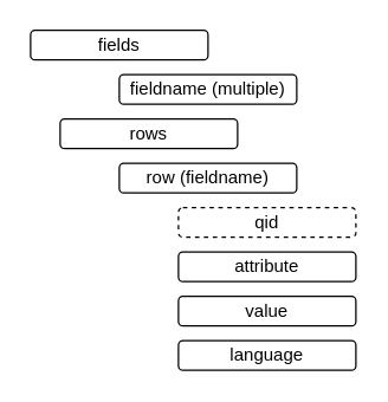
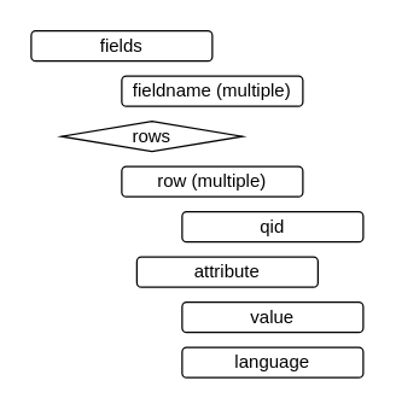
  <mxCell id="0" />
  <mxCell id="1" parent="0" />
  <mxCell id="2" value="fields" style="rounded=1;whiteSpace=wrap;html=1;" vertex="1" parent="1"><mxGeometry x="20" y="20" width="120" height="20" as="geometry" /></mxCell>
  <mxCell id="3" value="fieldname (multiple)" style="rounded=1;whiteSpace=wrap;html=1;" vertex="1" parent="1"><mxGeometry x="80" y="50" width="120" height="20" as="geometry" /></mxCell>
- <mxCell id="4" value="rows" style="rounded=1;whiteSpace=wrap;html=1;" vertex="1" parent="1"><mxGeometry x="40" y="80" width="120" height="20" as="geometry" /></mxCell>
- <mxCell id="5" value="row (fieldname)" style="rounded=1;whiteSpace=wrap;html=1;" vertex="1" parent="1"><mxGeometry x="80" y="110" width="120" height="20" as="geometry" /></mxCell>
- <mxCell id="6" value="qid" style="rounded=1;whiteSpace=wrap;html=1;dashed=1;" vertex="1" parent="1"><mxGeometry x="120" y="140" width="120" height="20" as="geometry" /></mxCell>
- <mxCell id="7" value="attribute" style="rounded=1;whiteSpace=wrap;html=1;" vertex="1" parent="1"><mxGeometry x="120" y="170" width="120" height="20" as="geometry" /></mxCell>
+ <mxCell id="4" value="rows" style="rhombus;whiteSpace=wrap;html=1;" vertex="1" parent="1"><mxGeometry x="40" y="80" width="120" height="20" as="geometry" /></mxCell>
+ <mxCell id="5" value="row (multiple)" style="rounded=1;whiteSpace=wrap;html=1;" vertex="1" parent="1"><mxGeometry x="80" y="110" width="120" height="20" as="geometry" /></mxCell>
+ <mxCell id="6" value="qid" style="rounded=1;whiteSpace=wrap;html=1;" vertex="1" parent="1"><mxGeometry x="120" y="140" width="120" height="20" as="geometry" /></mxCell>
+ <mxCell id="7" value="attribute" style="rounded=1;whiteSpace=wrap;html=1;" vertex="1" parent="1"><mxGeometry x="90" y="170" width="120" height="20" as="geometry" /></mxCell>
  <mxCell id="8" value="value" style="rounded=1;whiteSpace=wrap;html=1;" vertex="1" parent="1"><mxGeometry x="120" y="200" width="120" height="20" as="geometry" /></mxCell>
  <mxCell id="9" value="language" style="rounded=1;whiteSpace=wrap;html=1;" vertex="1" parent="1"><mxGeometry x="120" y="230" width="120" height="20" as="geometry" /></mxCell>
